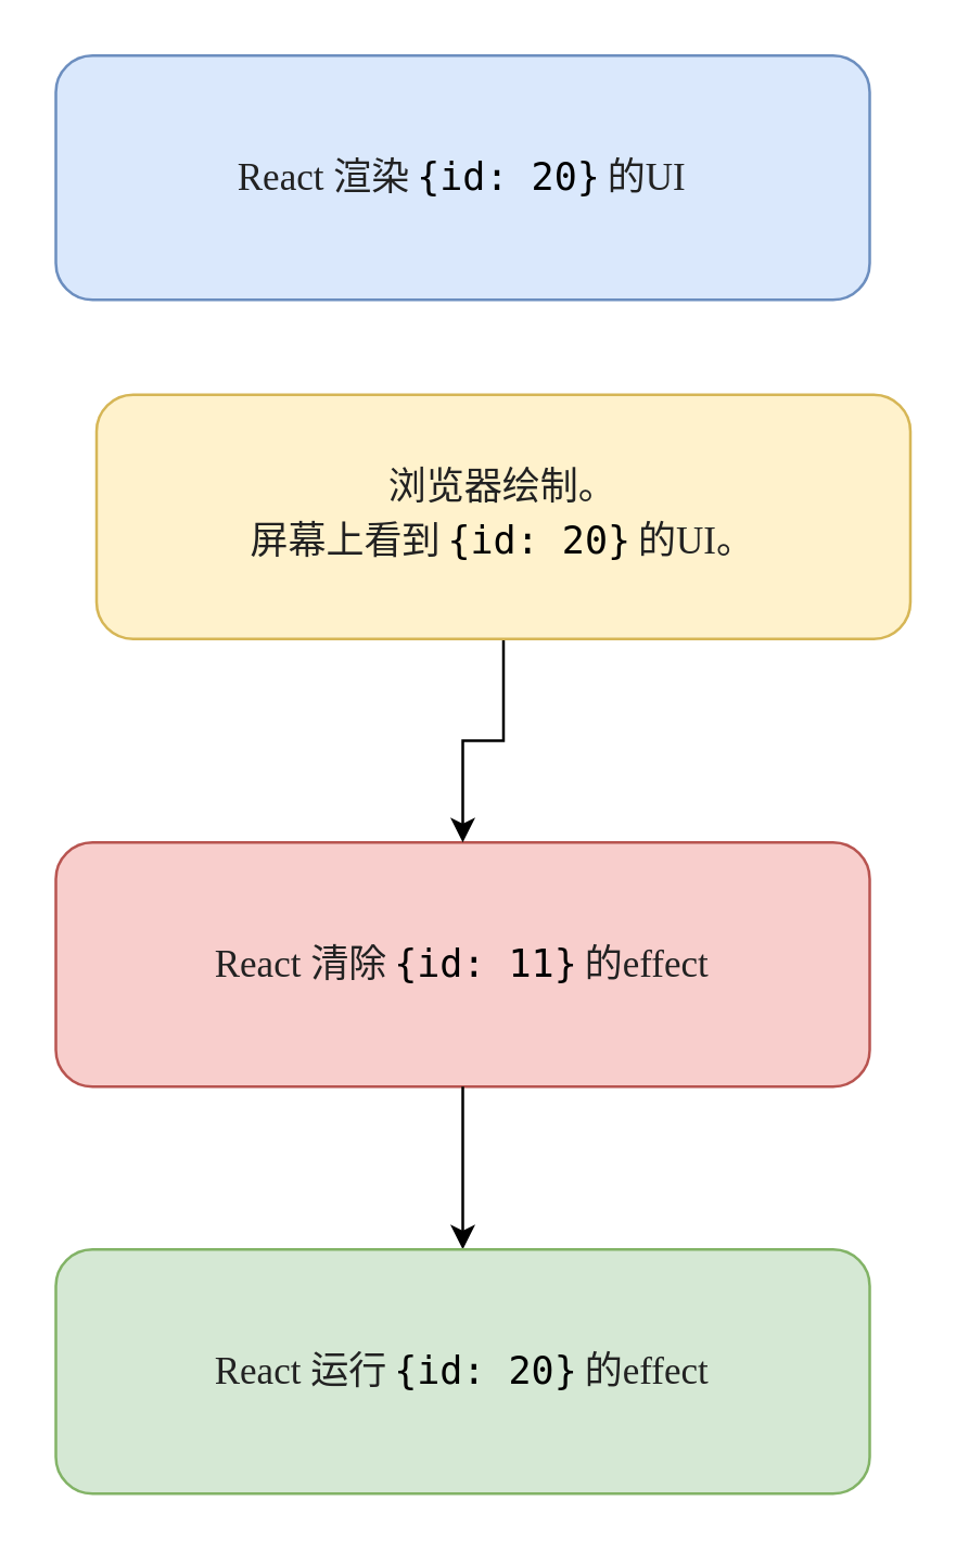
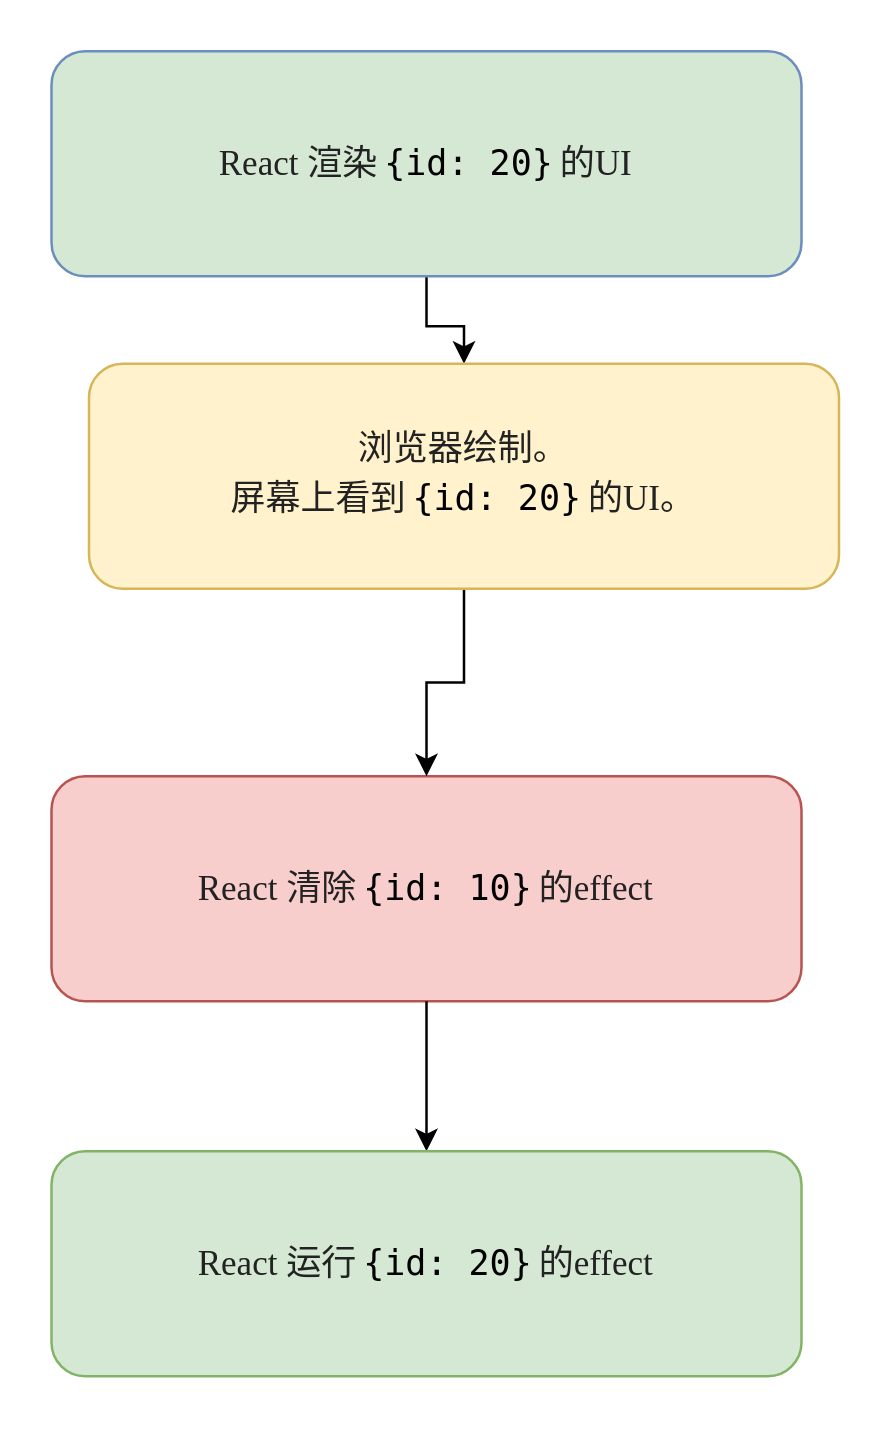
  <mxCell id="0" />
  <mxCell id="1" parent="0" />
- <mxCell id="2" value="&lt;font style=&quot;font-size: 14px&quot;&gt;&lt;span style=&quot;color: rgb(34 , 34 , 34) ; font-family: &amp;#34;merriweather&amp;#34; , &amp;#34;georgia&amp;#34; , serif&quot;&gt;React 清除&lt;/span&gt;&lt;code class=&quot;language-text&quot; style=&quot;box-sizing: inherit ; font-family: &amp;#34;consolas&amp;#34; , &amp;#34;menlo&amp;#34; , &amp;#34;monaco&amp;#34; , , &amp;#34;courier new&amp;#34; , monospace ; line-height: 1.5 ; margin-bottom: 0px ; word-spacing: normal ; word-break: normal ; overflow-wrap: normal ; border-radius: 0.3em ; padding: 0.15em 0.2em 0.05em&quot;&gt;{id: 11}&lt;/code&gt;&lt;span style=&quot;color: rgb(34 , 34 , 34) ; font-family: &amp;#34;merriweather&amp;#34; , &amp;#34;georgia&amp;#34; , serif&quot;&gt;的effect&lt;/span&gt;&lt;/font&gt;" style="rounded=1;whiteSpace=wrap;html=1;aspect=fixed;fillColor=#f8cecc;strokeColor=#b85450;" vertex="1" parent="1"><mxGeometry x="20" y="310" width="300" height="90" as="geometry" /></mxCell>
+ <mxCell id="2" value="&lt;font style=&quot;font-size: 14px&quot;&gt;&lt;span style=&quot;color: rgb(34 , 34 , 34) ; font-family: &amp;#34;merriweather&amp;#34; , &amp;#34;georgia&amp;#34; , serif&quot;&gt;React 清除&lt;/span&gt;&lt;code class=&quot;language-text&quot; style=&quot;box-sizing: inherit ; font-family: &amp;#34;consolas&amp;#34; , &amp;#34;menlo&amp;#34; , &amp;#34;monaco&amp;#34; , , &amp;#34;courier new&amp;#34; , monospace ; line-height: 1.5 ; margin-bottom: 0px ; word-spacing: normal ; word-break: normal ; overflow-wrap: normal ; border-radius: 0.3em ; padding: 0.15em 0.2em 0.05em&quot;&gt;{id: 10}&lt;/code&gt;&lt;span style=&quot;color: rgb(34 , 34 , 34) ; font-family: &amp;#34;merriweather&amp;#34; , &amp;#34;georgia&amp;#34; , serif&quot;&gt;的effect&lt;/span&gt;&lt;/font&gt;" style="rounded=1;whiteSpace=wrap;html=1;aspect=fixed;fillColor=#f8cecc;strokeColor=#b85450;" vertex="1" parent="1"><mxGeometry x="20" y="310" width="300" height="90" as="geometry" /></mxCell>
  <mxCell id="3" value="" style="endArrow=classic;html=1;exitX=0.5;exitY=1;exitDx=0;exitDy=0;entryX=0.5;entryY=0;entryDx=0;entryDy=0;" edge="1" parent="1" source="2" target="4"><mxGeometry width="50" height="50" relative="1" as="geometry"><mxPoint x="150" y="410" as="sourcePoint" /><mxPoint x="170" y="450" as="targetPoint" /></mxGeometry></mxCell>
  <mxCell id="4" value="&lt;font style=&quot;font-size: 14px&quot;&gt;&lt;span style=&quot;color: rgb(34 , 34 , 34) ; font-family: &amp;#34;merriweather&amp;#34; , &amp;#34;georgia&amp;#34; , serif&quot;&gt;React 运行&lt;/span&gt;&lt;code class=&quot;language-text&quot; style=&quot;box-sizing: inherit ; line-height: 1.5 ; margin-bottom: 0px ; word-spacing: normal ; word-break: normal ; overflow-wrap: normal ; border-radius: 0.3em ; padding: 0.15em 0.2em 0.05em&quot;&gt;{id: 20}&lt;/code&gt;&lt;span style=&quot;color: rgb(34 , 34 , 34) ; font-family: &amp;#34;merriweather&amp;#34; , &amp;#34;georgia&amp;#34; , serif&quot;&gt;的effect&lt;/span&gt;&lt;/font&gt;" style="rounded=1;whiteSpace=wrap;html=1;aspect=fixed;fillColor=#d5e8d4;strokeColor=#82b366;" vertex="1" parent="1"><mxGeometry x="20" y="460" width="300" height="90" as="geometry" /></mxCell>
- <mxCell id="6" value="&lt;font style=&quot;font-size: 14px&quot;&gt;&lt;span style=&quot;color: rgb(34 , 34 , 34) ; font-family: &amp;#34;merriweather&amp;#34; , &amp;#34;georgia&amp;#34; , serif&quot;&gt;React 渲染&lt;/span&gt;&lt;code class=&quot;language-text&quot; style=&quot;box-sizing: inherit ; line-height: 1.5 ; margin-bottom: 0px ; word-spacing: normal ; word-break: normal ; overflow-wrap: normal ; border-radius: 0.3em ; padding: 0.15em 0.2em 0.05em&quot;&gt;{id: 20}&lt;/code&gt;&lt;span style=&quot;color: rgb(34 , 34 , 34) ; font-family: &amp;#34;merriweather&amp;#34; , &amp;#34;georgia&amp;#34; , serif&quot;&gt;的UI&lt;/span&gt;&lt;/font&gt;" style="rounded=1;whiteSpace=wrap;html=1;aspect=fixed;fillColor=#dae8fc;strokeColor=#6c8ebf;" vertex="1" parent="1"><mxGeometry x="20" y="20" width="300" height="90" as="geometry" /></mxCell>
+ <mxCell id="5" value="" style="edgeStyle=orthogonalEdgeStyle;rounded=0;orthogonalLoop=1;jettySize=auto;html=1;" edge="1" parent="1" source="6" target="8"><mxGeometry relative="1" as="geometry" /></mxCell>
+ <mxCell id="6" value="&lt;font style=&quot;font-size: 14px&quot;&gt;&lt;span style=&quot;color: rgb(34 , 34 , 34) ; font-family: &amp;#34;merriweather&amp;#34; , &amp;#34;georgia&amp;#34; , serif&quot;&gt;React 渲染&lt;/span&gt;&lt;code class=&quot;language-text&quot; style=&quot;box-sizing: inherit ; line-height: 1.5 ; margin-bottom: 0px ; word-spacing: normal ; word-break: normal ; overflow-wrap: normal ; border-radius: 0.3em ; padding: 0.15em 0.2em 0.05em&quot;&gt;{id: 20}&lt;/code&gt;&lt;span style=&quot;color: rgb(34 , 34 , 34) ; font-family: &amp;#34;merriweather&amp;#34; , &amp;#34;georgia&amp;#34; , serif&quot;&gt;的UI&lt;/span&gt;&lt;/font&gt;" style="rounded=1;whiteSpace=wrap;html=1;aspect=fixed;fillColor=#d5e8d4;strokeColor=#6c8ebf;" vertex="1" parent="1"><mxGeometry x="20" y="20" width="300" height="90" as="geometry" /></mxCell>
  <mxCell id="7" value="" style="edgeStyle=orthogonalEdgeStyle;rounded=0;orthogonalLoop=1;jettySize=auto;html=1;" edge="1" parent="1" source="8" target="2"><mxGeometry relative="1" as="geometry" /></mxCell>
  <mxCell id="8" value="&lt;font style=&quot;font-size: 14px&quot;&gt;&lt;span style=&quot;color: rgb(34 , 34 , 34) ; font-family: &amp;#34;merriweather&amp;#34; , &amp;#34;georgia&amp;#34; , serif&quot;&gt;浏览器绘制。&lt;br&gt;屏幕上看到&lt;/span&gt;&lt;code class=&quot;language-text&quot; style=&quot;box-sizing: inherit ; font-family: &amp;#34;consolas&amp;#34; , &amp;#34;menlo&amp;#34; , &amp;#34;monaco&amp;#34; , , &amp;#34;courier new&amp;#34; , monospace ; line-height: 1.5 ; margin-bottom: 0px ; word-spacing: normal ; word-break: normal ; overflow-wrap: normal ; border-radius: 0.3em ; padding: 0.15em 0.2em 0.05em&quot;&gt;{id: 20}&lt;/code&gt;&lt;span style=&quot;color: rgb(34 , 34 , 34) ; font-family: &amp;#34;merriweather&amp;#34; , &amp;#34;georgia&amp;#34; , serif&quot;&gt;的UI。&lt;/span&gt;&lt;/font&gt;" style="rounded=1;whiteSpace=wrap;html=1;aspect=fixed;fillColor=#fff2cc;strokeColor=#d6b656;" vertex="1" parent="1"><mxGeometry x="35" y="145" width="300" height="90" as="geometry" /></mxCell>
